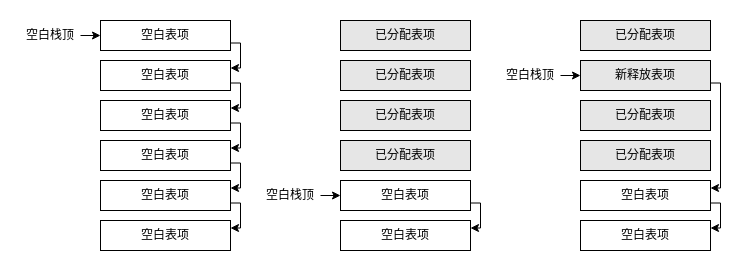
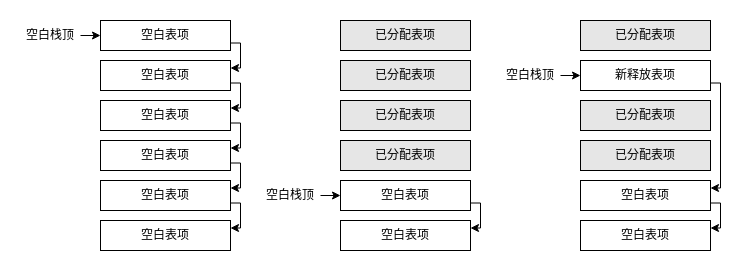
  <mxCell id="0" />
  <mxCell id="1" parent="0" />
  <mxCell id="2" style="edgeStyle=orthogonalEdgeStyle;rounded=0;orthogonalLoop=1;jettySize=auto;html=1;exitX=1;exitY=0.75;exitDx=0;exitDy=0;entryX=1;entryY=0.25;entryDx=0;entryDy=0;" edge="1" parent="1" source="3" target="5"><mxGeometry relative="1" as="geometry"><Array as="points"><mxPoint x="240" y="43" /><mxPoint x="240" y="67" /></Array></mxGeometry></mxCell>
  <mxCell id="3" value="空白表项" style="rounded=0;whiteSpace=wrap;html=1;" vertex="1" parent="1"><mxGeometry x="100" y="20" width="130" height="30" as="geometry" /></mxCell>
  <mxCell id="4" style="edgeStyle=orthogonalEdgeStyle;rounded=0;orthogonalLoop=1;jettySize=auto;html=1;exitX=1;exitY=0.75;exitDx=0;exitDy=0;entryX=1;entryY=0.25;entryDx=0;entryDy=0;" edge="1" parent="1" source="5" target="7"><mxGeometry relative="1" as="geometry"><Array as="points"><mxPoint x="240" y="83" /><mxPoint x="240" y="107" /></Array></mxGeometry></mxCell>
  <mxCell id="5" value="空白表项" style="rounded=0;whiteSpace=wrap;html=1;" vertex="1" parent="1"><mxGeometry x="100" y="60" width="130" height="30" as="geometry" /></mxCell>
  <mxCell id="6" style="edgeStyle=orthogonalEdgeStyle;rounded=0;orthogonalLoop=1;jettySize=auto;html=1;exitX=1;exitY=0.75;exitDx=0;exitDy=0;entryX=1;entryY=0.25;entryDx=0;entryDy=0;" edge="1" parent="1" source="7" target="9"><mxGeometry relative="1" as="geometry"><Array as="points"><mxPoint x="240" y="123" /><mxPoint x="240" y="147" /></Array></mxGeometry></mxCell>
  <mxCell id="7" value="空白表项" style="rounded=0;whiteSpace=wrap;html=1;" vertex="1" parent="1"><mxGeometry x="100" y="100" width="130" height="30" as="geometry" /></mxCell>
  <mxCell id="8" style="edgeStyle=orthogonalEdgeStyle;rounded=0;orthogonalLoop=1;jettySize=auto;html=1;exitX=1;exitY=0.75;exitDx=0;exitDy=0;entryX=1;entryY=0.25;entryDx=0;entryDy=0;" edge="1" parent="1" source="9" target="11"><mxGeometry relative="1" as="geometry"><Array as="points"><mxPoint x="240" y="163" /><mxPoint x="240" y="187" /></Array></mxGeometry></mxCell>
  <mxCell id="9" value="空白表项" style="rounded=0;whiteSpace=wrap;html=1;" vertex="1" parent="1"><mxGeometry x="100" y="140" width="130" height="30" as="geometry" /></mxCell>
  <mxCell id="10" style="edgeStyle=orthogonalEdgeStyle;rounded=0;orthogonalLoop=1;jettySize=auto;html=1;exitX=1;exitY=0.75;exitDx=0;exitDy=0;entryX=1;entryY=0.25;entryDx=0;entryDy=0;" edge="1" parent="1" source="11" target="12"><mxGeometry relative="1" as="geometry"><Array as="points"><mxPoint x="240" y="203" /><mxPoint x="240" y="227" /></Array></mxGeometry></mxCell>
  <mxCell id="11" value="空白表项" style="rounded=0;whiteSpace=wrap;html=1;" vertex="1" parent="1"><mxGeometry x="100" y="180" width="130" height="30" as="geometry" /></mxCell>
  <mxCell id="12" value="空白表项" style="rounded=0;whiteSpace=wrap;html=1;" vertex="1" parent="1"><mxGeometry x="100" y="220" width="130" height="30" as="geometry" /></mxCell>
  <mxCell id="13" value="" style="endArrow=classic;html=1;rounded=0;entryX=0;entryY=0.5;entryDx=0;entryDy=0;" edge="1" parent="1" target="3"><mxGeometry width="50" height="50" relative="1" as="geometry"><mxPoint x="80" y="35" as="sourcePoint" /><mxPoint x="60" y="10" as="targetPoint" /></mxGeometry></mxCell>
  <mxCell id="14" value="空白栈顶" style="text;html=1;strokeColor=none;fillColor=none;align=center;verticalAlign=middle;whiteSpace=wrap;rounded=0;" vertex="1" parent="1"><mxGeometry x="20" y="20" width="60" height="30" as="geometry" /></mxCell>
  <mxCell id="15" value="已分配表项" style="rounded=0;whiteSpace=wrap;html=1;fillColor=#E6E6E6;" vertex="1" parent="1"><mxGeometry x="340" y="20" width="130" height="30" as="geometry" /></mxCell>
  <mxCell id="16" value="已分配表项" style="rounded=0;whiteSpace=wrap;html=1;fillColor=#E6E6E6;" vertex="1" parent="1"><mxGeometry x="340" y="60" width="130" height="30" as="geometry" /></mxCell>
  <mxCell id="17" value="已分配表项" style="rounded=0;whiteSpace=wrap;html=1;fillColor=#E6E6E6;" vertex="1" parent="1"><mxGeometry x="340" y="100" width="130" height="30" as="geometry" /></mxCell>
  <mxCell id="18" value="已分配表项" style="rounded=0;whiteSpace=wrap;html=1;fillColor=#E6E6E6;" vertex="1" parent="1"><mxGeometry x="340" y="140" width="130" height="30" as="geometry" /></mxCell>
  <mxCell id="19" style="edgeStyle=orthogonalEdgeStyle;rounded=0;orthogonalLoop=1;jettySize=auto;html=1;exitX=1;exitY=0.75;exitDx=0;exitDy=0;entryX=1;entryY=0.25;entryDx=0;entryDy=0;" edge="1" parent="1" source="20" target="21"><mxGeometry relative="1" as="geometry"><Array as="points"><mxPoint x="480" y="203" /><mxPoint x="480" y="227" /></Array></mxGeometry></mxCell>
  <mxCell id="20" value="空白表项" style="rounded=0;whiteSpace=wrap;html=1;" vertex="1" parent="1"><mxGeometry x="340" y="180" width="130" height="30" as="geometry" /></mxCell>
  <mxCell id="21" value="空白表项" style="rounded=0;whiteSpace=wrap;html=1;" vertex="1" parent="1"><mxGeometry x="340" y="220" width="130" height="30" as="geometry" /></mxCell>
  <mxCell id="22" value="" style="endArrow=classic;html=1;rounded=0;entryX=0;entryY=0.5;entryDx=0;entryDy=0;" edge="1" parent="1"><mxGeometry width="50" height="50" relative="1" as="geometry"><mxPoint x="320" y="195" as="sourcePoint" /><mxPoint x="340" y="195" as="targetPoint" /></mxGeometry></mxCell>
  <mxCell id="23" value="空白栈顶" style="text;html=1;strokeColor=none;fillColor=none;align=center;verticalAlign=middle;whiteSpace=wrap;rounded=0;" vertex="1" parent="1"><mxGeometry x="260" y="180" width="60" height="30" as="geometry" /></mxCell>
  <mxCell id="24" value="已分配表项" style="rounded=0;whiteSpace=wrap;html=1;fillColor=#E6E6E6;" vertex="1" parent="1"><mxGeometry x="580" y="20" width="130" height="30" as="geometry" /></mxCell>
  <mxCell id="25" style="edgeStyle=orthogonalEdgeStyle;rounded=0;orthogonalLoop=1;jettySize=auto;html=1;exitX=1;exitY=0.75;exitDx=0;exitDy=0;entryX=1;entryY=0.25;entryDx=0;entryDy=0;" edge="1" parent="1" source="26" target="30"><mxGeometry relative="1" as="geometry"><Array as="points"><mxPoint x="720" y="83" /><mxPoint x="720" y="188" /></Array></mxGeometry></mxCell>
- <mxCell id="26" value="新释放表项" style="rounded=0;whiteSpace=wrap;html=1;fillColor=#e6e6e6;shadow=0;" vertex="1" parent="1"><mxGeometry x="580" y="60" width="130" height="30" as="geometry" /></mxCell>
+ <mxCell id="26" value="新释放表项" style="rounded=0;whiteSpace=wrap;html=1;fillColor=#FFFFFF;shadow=0;" vertex="1" parent="1"><mxGeometry x="580" y="60" width="130" height="30" as="geometry" /></mxCell>
  <mxCell id="27" value="已分配表项" style="rounded=0;whiteSpace=wrap;html=1;fillColor=#E6E6E6;" vertex="1" parent="1"><mxGeometry x="580" y="100" width="130" height="30" as="geometry" /></mxCell>
  <mxCell id="28" value="已分配表项" style="rounded=0;whiteSpace=wrap;html=1;fillColor=#E6E6E6;" vertex="1" parent="1"><mxGeometry x="580" y="140" width="130" height="30" as="geometry" /></mxCell>
  <mxCell id="29" style="edgeStyle=orthogonalEdgeStyle;rounded=0;orthogonalLoop=1;jettySize=auto;html=1;exitX=1;exitY=0.75;exitDx=0;exitDy=0;entryX=1;entryY=0.25;entryDx=0;entryDy=0;" edge="1" parent="1" source="30" target="31"><mxGeometry relative="1" as="geometry"><Array as="points"><mxPoint x="720" y="203" /><mxPoint x="720" y="227" /></Array></mxGeometry></mxCell>
  <mxCell id="30" value="空白表项" style="rounded=0;whiteSpace=wrap;html=1;" vertex="1" parent="1"><mxGeometry x="580" y="180" width="130" height="30" as="geometry" /></mxCell>
  <mxCell id="31" value="空白表项" style="rounded=0;whiteSpace=wrap;html=1;" vertex="1" parent="1"><mxGeometry x="580" y="220" width="130" height="30" as="geometry" /></mxCell>
  <mxCell id="32" value="" style="endArrow=classic;html=1;rounded=0;entryX=0;entryY=0.5;entryDx=0;entryDy=0;" edge="1" parent="1"><mxGeometry width="50" height="50" relative="1" as="geometry"><mxPoint x="560" y="75" as="sourcePoint" /><mxPoint x="580" y="75" as="targetPoint" /></mxGeometry></mxCell>
  <mxCell id="33" value="空白栈顶" style="text;html=1;strokeColor=none;fillColor=none;align=center;verticalAlign=middle;whiteSpace=wrap;rounded=0;" vertex="1" parent="1"><mxGeometry x="500" y="60" width="60" height="30" as="geometry" /></mxCell>
